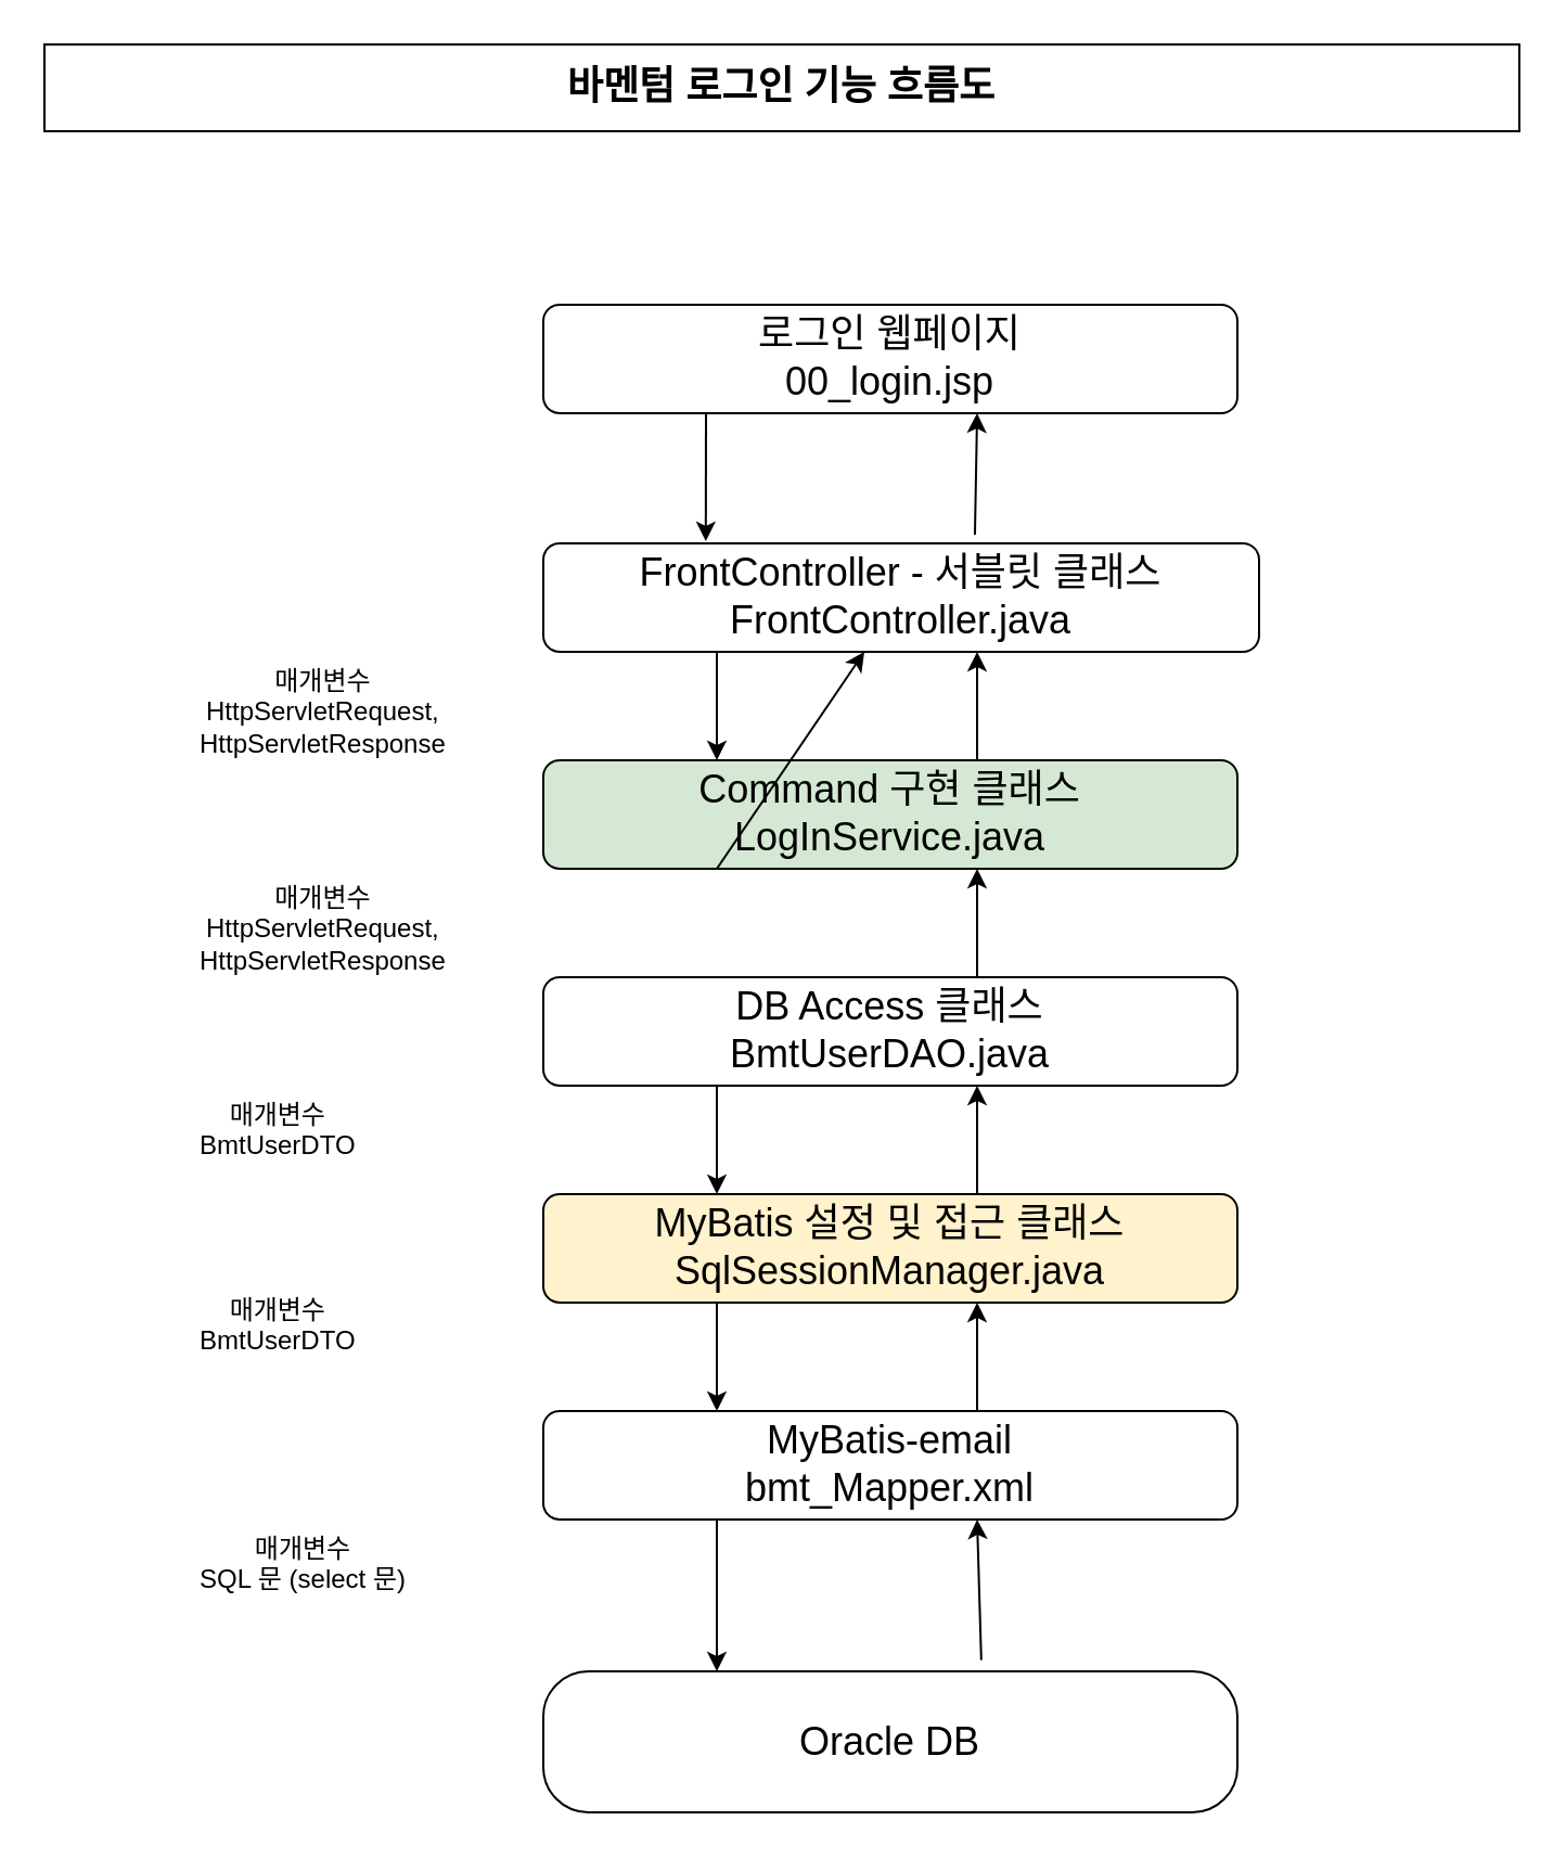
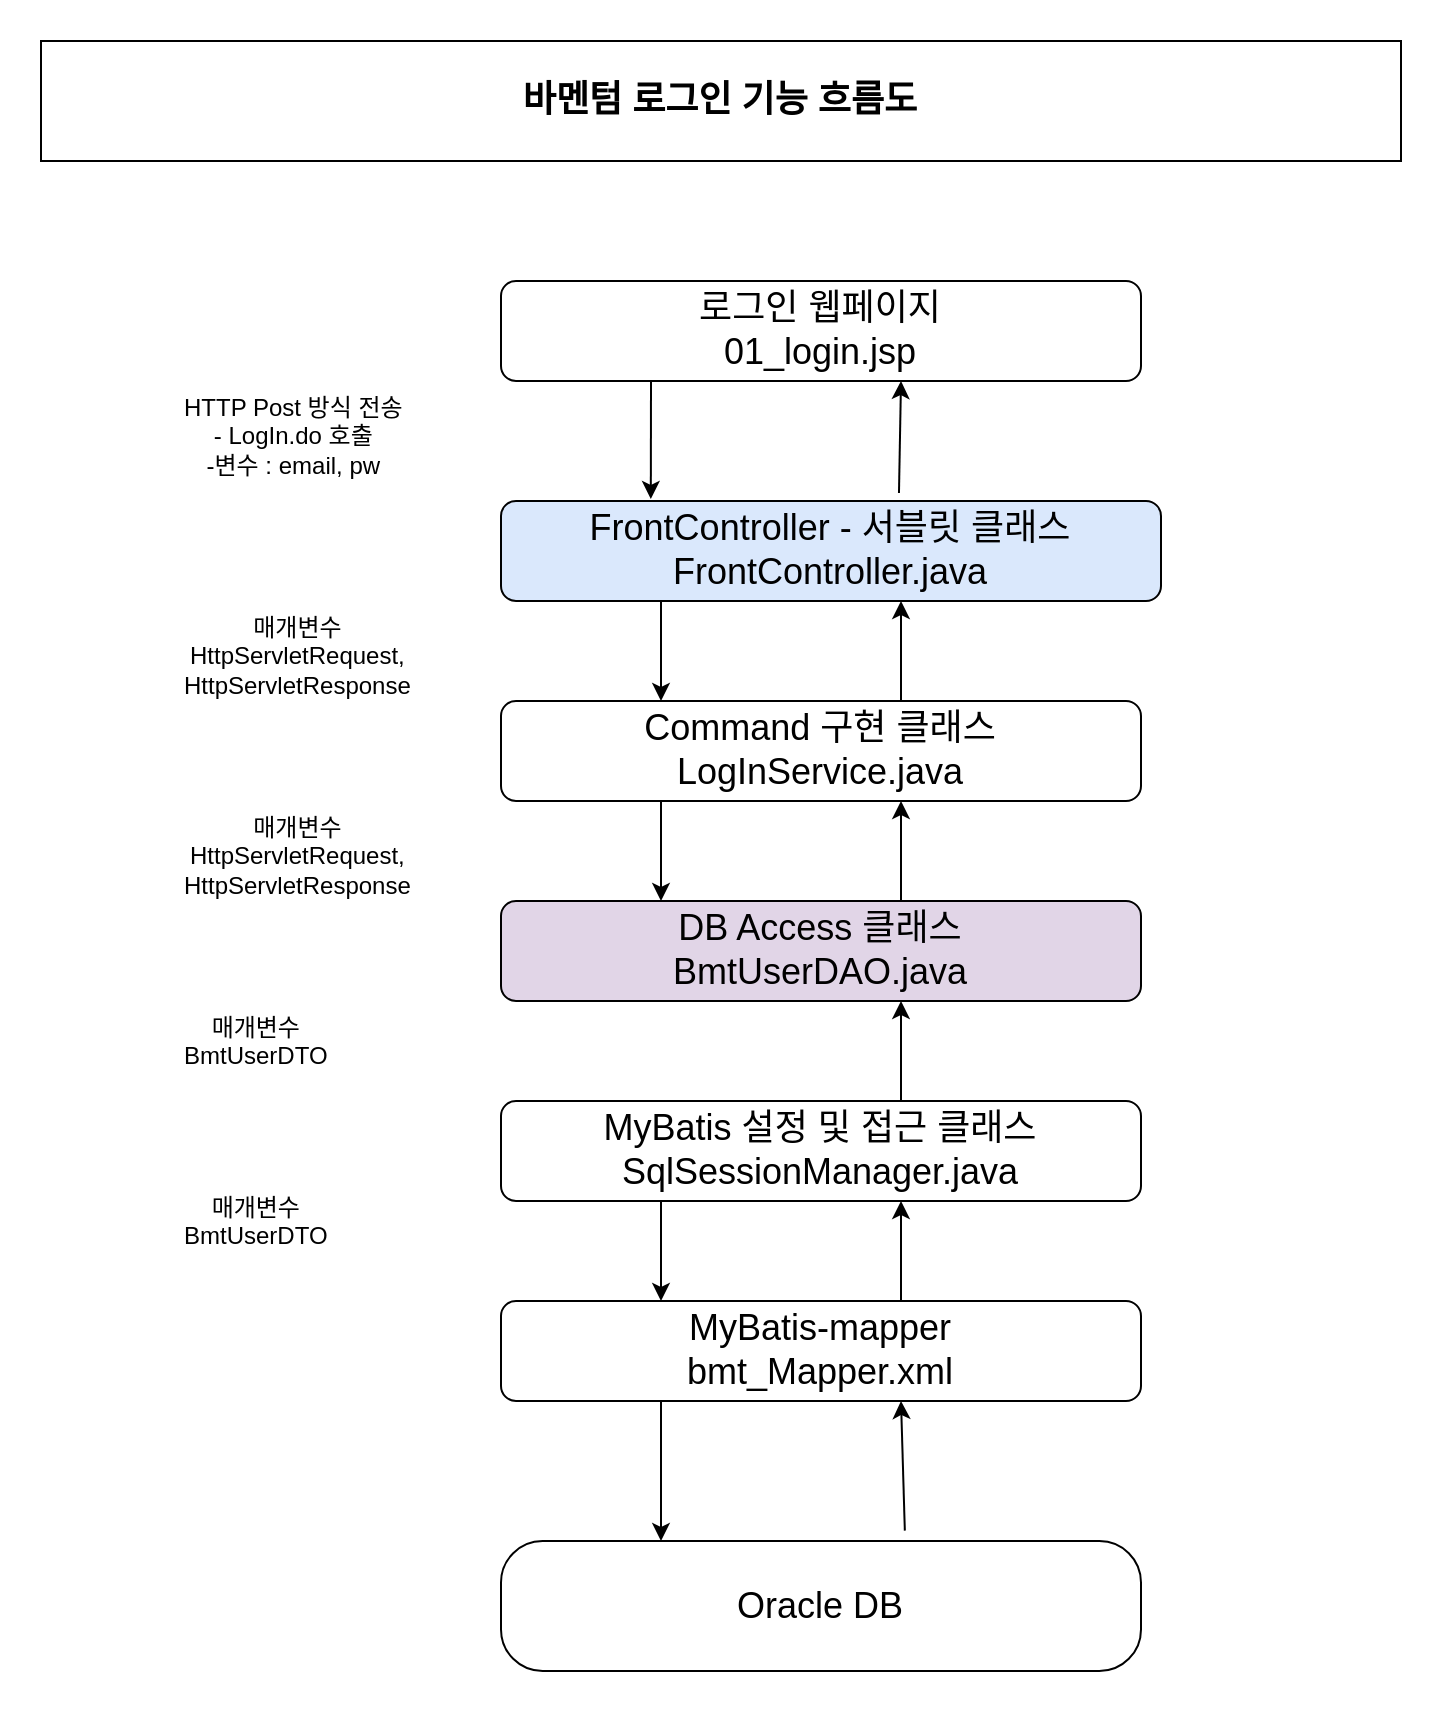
  <mxCell id="0" />
  <mxCell id="1" parent="0" />
- <mxCell id="2" value="&lt;font style=&quot;font-size: 18px;&quot;&gt;로그인 웹페이지&lt;br&gt;00_login.jsp&lt;/font&gt;" style="rounded=1;whiteSpace=wrap;html=1;fontSize=12;glass=0;strokeWidth=1;shadow=0;" parent="1" vertex="1"><mxGeometry x="250" y="140" width="320" height="50" as="geometry" /></mxCell>
- <mxCell id="3" value="&lt;b&gt;&lt;font style=&quot;font-size: 18px;&quot;&gt;바멘텀 로그인 기능 흐름도&lt;/font&gt;&lt;/b&gt;" style="rounded=0;whiteSpace=wrap;html=1;" parent="1" vertex="1"><mxGeometry x="20" y="20" width="680" height="40" as="geometry" /></mxCell>
- <mxCell id="4" value="&lt;font style=&quot;font-size: 18px;&quot;&gt;FrontController - 서블릿 클래스&lt;br&gt;FrontController.java&lt;/font&gt;" style="rounded=1;whiteSpace=wrap;html=1;fontSize=12;glass=0;strokeWidth=1;shadow=0;" parent="1" vertex="1"><mxGeometry x="250" y="250" width="330" height="50" as="geometry" /></mxCell>
- <mxCell id="5" value="&lt;font style=&quot;font-size: 18px;&quot;&gt;Command 구현 클래스&lt;br&gt;LogInService.java&lt;/font&gt;" style="rounded=1;whiteSpace=wrap;html=1;fontSize=12;glass=0;strokeWidth=1;shadow=0;fillColor=#d5e8d4;" vertex="1" parent="1"><mxGeometry x="250" y="350" width="320" height="50" as="geometry" /></mxCell>
+ <mxCell id="2" value="&lt;font style=&quot;font-size: 18px;&quot;&gt;로그인 웹페이지&lt;br&gt;01_login.jsp&lt;/font&gt;" style="rounded=1;whiteSpace=wrap;html=1;fontSize=12;glass=0;strokeWidth=1;shadow=0;" parent="1" vertex="1"><mxGeometry x="250" y="140" width="320" height="50" as="geometry" /></mxCell>
+ <mxCell id="3" value="&lt;b&gt;&lt;font style=&quot;font-size: 18px;&quot;&gt;바멘텀 로그인 기능 흐름도&lt;/font&gt;&lt;/b&gt;" style="rounded=0;whiteSpace=wrap;html=1;" parent="1" vertex="1"><mxGeometry x="20" y="20" width="680" height="60" as="geometry" /></mxCell>
+ <mxCell id="4" value="&lt;font style=&quot;font-size: 18px;&quot;&gt;FrontController - 서블릿 클래스&lt;br&gt;FrontController.java&lt;/font&gt;" style="rounded=1;whiteSpace=wrap;html=1;fontSize=12;glass=0;strokeWidth=1;shadow=0;fillColor=#dae8fc;" parent="1" vertex="1"><mxGeometry x="250" y="250" width="330" height="50" as="geometry" /></mxCell>
+ <mxCell id="5" value="&lt;font style=&quot;font-size: 18px;&quot;&gt;Command 구현 클래스&lt;br&gt;LogInService.java&lt;/font&gt;" style="rounded=1;whiteSpace=wrap;html=1;fontSize=12;glass=0;strokeWidth=1;shadow=0;" vertex="1" parent="1"><mxGeometry x="250" y="350" width="320" height="50" as="geometry" /></mxCell>
  <mxCell id="6" value="&lt;font style=&quot;font-size: 18px;&quot;&gt;Oracle DB&lt;/font&gt;" style="rounded=1;whiteSpace=wrap;html=1;fontSize=12;glass=0;strokeWidth=1;shadow=0;arcSize=32;" vertex="1" parent="1"><mxGeometry x="250" y="770" width="320" height="65" as="geometry" /></mxCell>
- <mxCell id="7" value="&lt;font style=&quot;font-size: 18px;&quot;&gt;DB Access 클래스&lt;br style=&quot;border-color: var(--border-color);&quot;&gt;BmtUserDAO.java&lt;/font&gt;" style="rounded=1;whiteSpace=wrap;html=1;fontSize=12;glass=0;strokeWidth=1;shadow=0;" vertex="1" parent="1"><mxGeometry x="250" y="450" width="320" height="50" as="geometry" /></mxCell>
- <mxCell id="8" value="&lt;font style=&quot;font-size: 18px;&quot;&gt;MyBatis 설정 및 접근 클래스&lt;br style=&quot;border-color: var(--border-color);&quot;&gt;SqlSessionManager.java&lt;/font&gt;" style="rounded=1;whiteSpace=wrap;html=1;fontSize=12;glass=0;strokeWidth=1;shadow=0;fillColor=#fff2cc;" vertex="1" parent="1"><mxGeometry x="250" y="550" width="320" height="50" as="geometry" /></mxCell>
- <mxCell id="9" value="&lt;font style=&quot;font-size: 18px;&quot;&gt;MyBatis-email&lt;br&gt;bmt_Mapper.xml&lt;/font&gt;" style="rounded=1;whiteSpace=wrap;html=1;fontSize=12;glass=0;strokeWidth=1;shadow=0;" vertex="1" parent="1"><mxGeometry x="250" y="650" width="320" height="50" as="geometry" /></mxCell>
- <mxCell id="10" value="" style="endArrow=classic;html=1;rounded=0;exitX=0.25;exitY=1;exitDx=0;exitDy=0;" edge="1" parent="1" source="5" target="4"><mxGeometry width="50" height="50" relative="1" as="geometry"><mxPoint x="570" y="390" as="sourcePoint" /><mxPoint x="570" y="450" as="targetPoint" /></mxGeometry></mxCell>
- <mxCell id="11" value="" style="endArrow=classic;html=1;rounded=0;exitX=0.25;exitY=1;exitDx=0;exitDy=0;entryX=0.25;entryY=0;entryDx=0;entryDy=0;" edge="1" parent="1" source="7" target="8"><mxGeometry width="50" height="50" relative="1" as="geometry"><mxPoint x="340" y="520" as="sourcePoint" /><mxPoint x="340" y="570" as="targetPoint" /></mxGeometry></mxCell>
+ <mxCell id="7" value="&lt;font style=&quot;font-size: 18px;&quot;&gt;DB Access 클래스&lt;br style=&quot;border-color: var(--border-color);&quot;&gt;BmtUserDAO.java&lt;/font&gt;" style="rounded=1;whiteSpace=wrap;html=1;fontSize=12;glass=0;strokeWidth=1;shadow=0;fillColor=#e1d5e7;" vertex="1" parent="1"><mxGeometry x="250" y="450" width="320" height="50" as="geometry" /></mxCell>
+ <mxCell id="8" value="&lt;font style=&quot;font-size: 18px;&quot;&gt;MyBatis 설정 및 접근 클래스&lt;br style=&quot;border-color: var(--border-color);&quot;&gt;SqlSessionManager.java&lt;/font&gt;" style="rounded=1;whiteSpace=wrap;html=1;fontSize=12;glass=0;strokeWidth=1;shadow=0;" vertex="1" parent="1"><mxGeometry x="250" y="550" width="320" height="50" as="geometry" /></mxCell>
+ <mxCell id="9" value="&lt;font style=&quot;font-size: 18px;&quot;&gt;MyBatis-mapper&lt;br&gt;bmt_Mapper.xml&lt;/font&gt;" style="rounded=1;whiteSpace=wrap;html=1;fontSize=12;glass=0;strokeWidth=1;shadow=0;" vertex="1" parent="1"><mxGeometry x="250" y="650" width="320" height="50" as="geometry" /></mxCell>
+ <mxCell id="10" value="" style="endArrow=classic;html=1;rounded=0;exitX=0.25;exitY=1;exitDx=0;exitDy=0;entryX=0.25;entryY=0;entryDx=0;entryDy=0;" edge="1" parent="1" source="5" target="7"><mxGeometry width="50" height="50" relative="1" as="geometry"><mxPoint x="570" y="390" as="sourcePoint" /><mxPoint x="570" y="450" as="targetPoint" /></mxGeometry></mxCell>
  <mxCell id="12" value="" style="endArrow=classic;html=1;rounded=0;exitX=0.25;exitY=1;exitDx=0;exitDy=0;" edge="1" parent="1"><mxGeometry width="50" height="50" relative="1" as="geometry"><mxPoint x="330" y="600" as="sourcePoint" /><mxPoint x="330" y="650" as="targetPoint" /></mxGeometry></mxCell>
  <mxCell id="13" value="" style="endArrow=classic;html=1;rounded=0;entryX=0.25;entryY=0;entryDx=0;entryDy=0;exitX=0.25;exitY=1;exitDx=0;exitDy=0;" edge="1" parent="1" source="9" target="6"><mxGeometry width="50" height="50" relative="1" as="geometry"><mxPoint x="310" y="710" as="sourcePoint" /><mxPoint x="380" y="770" as="targetPoint" /></mxGeometry></mxCell>
+ <mxCell id="14" value="&lt;div style=&quot;text-align: center;&quot;&gt;HTTP Post 방식 전송&lt;/div&gt;&lt;div style=&quot;text-align: center;&quot;&gt;- LogIn.do 호출&lt;br&gt;-변수 : email, pw&lt;/div&gt;" style="text;whiteSpace=wrap;html=1;" vertex="1" parent="1"><mxGeometry x="90" y="190" width="140" height="50" as="geometry" /></mxCell>
  <mxCell id="15" value="&lt;div style=&quot;text-align: center;&quot;&gt;매개변수&lt;/div&gt;&lt;div style=&quot;text-align: center;&quot;&gt;HttpServletRequest,&lt;br&gt;HttpServletResponse&lt;/div&gt;" style="text;whiteSpace=wrap;html=1;" vertex="1" parent="1"><mxGeometry x="90" y="300" width="140" height="50" as="geometry" /></mxCell>
  <mxCell id="16" value="&lt;div style=&quot;text-align: center;&quot;&gt;매개변수&lt;/div&gt;&lt;div style=&quot;text-align: center;&quot;&gt;BmtUserDTO&lt;/div&gt;" style="text;whiteSpace=wrap;html=1;" vertex="1" parent="1"><mxGeometry x="90" y="500" width="140" height="50" as="geometry" /></mxCell>
  <mxCell id="17" value="&lt;div style=&quot;text-align: center;&quot;&gt;매개변수&lt;/div&gt;&lt;div style=&quot;text-align: center;&quot;&gt;HttpServletRequest,&lt;br&gt;HttpServletResponse&lt;/div&gt;" style="text;whiteSpace=wrap;html=1;" vertex="1" parent="1"><mxGeometry x="90" y="400" width="140" height="50" as="geometry" /></mxCell>
  <mxCell id="18" value="&lt;div style=&quot;text-align: center;&quot;&gt;매개변수&lt;/div&gt;&lt;div style=&quot;text-align: center;&quot;&gt;BmtUserDTO&lt;/div&gt;" style="text;whiteSpace=wrap;html=1;" vertex="1" parent="1"><mxGeometry x="90" y="590" width="140" height="50" as="geometry" /></mxCell>
- <mxCell id="19" value="&lt;div style=&quot;text-align: center;&quot;&gt;매개변수&lt;/div&gt;&lt;div style=&quot;text-align: center;&quot;&gt;SQL 문 (select 문)&lt;/div&gt;" style="text;whiteSpace=wrap;html=1;" vertex="1" parent="1"><mxGeometry x="90" y="700" width="140" height="50" as="geometry" /></mxCell>
  <mxCell id="20" value="" style="endArrow=classic;html=1;rounded=0;entryX=0.75;entryY=1;entryDx=0;entryDy=0;" edge="1" parent="1"><mxGeometry width="50" height="50" relative="1" as="geometry"><mxPoint x="450" y="650" as="sourcePoint" /><mxPoint x="450" y="600" as="targetPoint" /></mxGeometry></mxCell>
  <mxCell id="21" value="" style="endArrow=classic;html=1;rounded=0;entryX=0.75;entryY=1;entryDx=0;entryDy=0;" edge="1" parent="1"><mxGeometry width="50" height="50" relative="1" as="geometry"><mxPoint x="450" y="550" as="sourcePoint" /><mxPoint x="450" y="500" as="targetPoint" /></mxGeometry></mxCell>
  <mxCell id="22" value="" style="endArrow=classic;html=1;rounded=0;entryX=0.75;entryY=1;entryDx=0;entryDy=0;" edge="1" parent="1"><mxGeometry width="50" height="50" relative="1" as="geometry"><mxPoint x="450" y="450" as="sourcePoint" /><mxPoint x="450" y="400" as="targetPoint" /></mxGeometry></mxCell>
  <mxCell id="23" value="" style="endArrow=classic;html=1;rounded=0;entryX=0.75;entryY=1;entryDx=0;entryDy=0;" edge="1" parent="1"><mxGeometry width="50" height="50" relative="1" as="geometry"><mxPoint x="450" y="350" as="sourcePoint" /><mxPoint x="450" y="300" as="targetPoint" /></mxGeometry></mxCell>
  <mxCell id="24" value="" style="endArrow=classic;html=1;rounded=0;exitX=0.25;exitY=1;exitDx=0;exitDy=0;entryX=0.25;entryY=0;entryDx=0;entryDy=0;" edge="1" parent="1"><mxGeometry width="50" height="50" relative="1" as="geometry"><mxPoint x="330" y="300" as="sourcePoint" /><mxPoint x="330" y="350" as="targetPoint" /></mxGeometry></mxCell>
  <mxCell id="25" value="" style="endArrow=classic;html=1;rounded=0;entryX=0.227;entryY=-0.02;entryDx=0;entryDy=0;entryPerimeter=0;" edge="1" parent="1" target="4"><mxGeometry width="50" height="50" relative="1" as="geometry"><mxPoint x="325" y="190" as="sourcePoint" /><mxPoint x="330" y="240" as="targetPoint" /></mxGeometry></mxCell>
  <mxCell id="26" value="" style="endArrow=classic;html=1;rounded=0;entryX=0.75;entryY=1;entryDx=0;entryDy=0;exitX=0.603;exitY=-0.08;exitDx=0;exitDy=0;exitPerimeter=0;" edge="1" parent="1" source="4"><mxGeometry width="50" height="50" relative="1" as="geometry"><mxPoint x="450" y="240" as="sourcePoint" /><mxPoint x="450" y="190" as="targetPoint" /></mxGeometry></mxCell>
  <mxCell id="27" value="" style="endArrow=classic;html=1;rounded=0;entryX=0.75;entryY=1;entryDx=0;entryDy=0;exitX=0.631;exitY=-0.08;exitDx=0;exitDy=0;exitPerimeter=0;" edge="1" parent="1" source="6"><mxGeometry width="50" height="50" relative="1" as="geometry"><mxPoint x="450" y="760" as="sourcePoint" /><mxPoint x="450" y="700" as="targetPoint" /></mxGeometry></mxCell>
